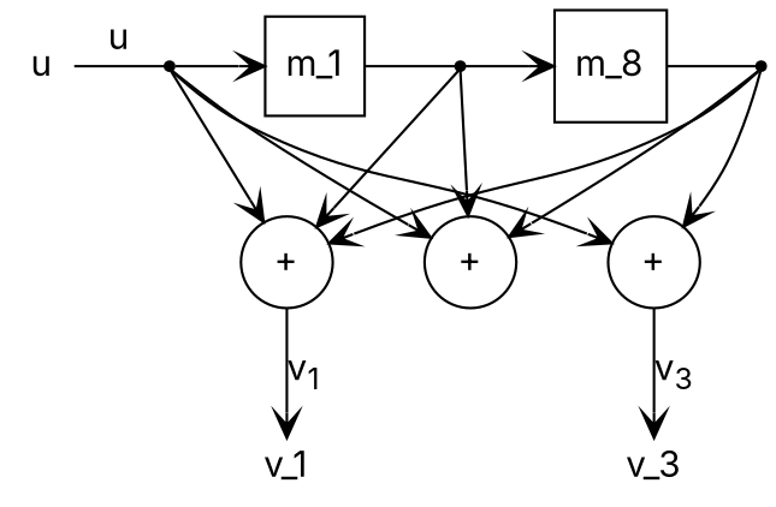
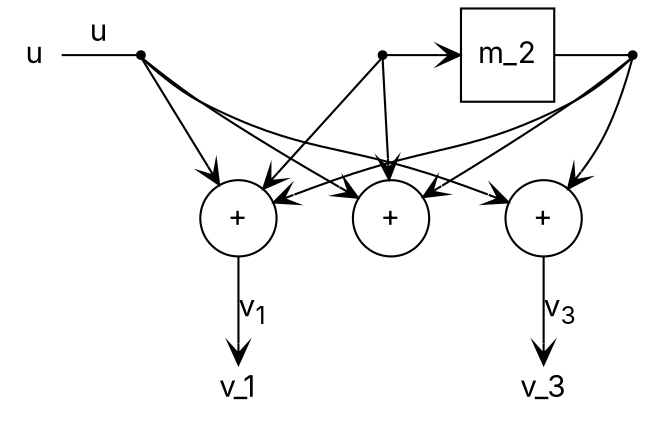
  digraph {
    fontname=Inter
    node [fontname=Inter shape=none]
    edge [arrowhead=vee fontname=Inter]
    u [fixedsize=false height=0 width=0]
    d_1 [shape=point]
-   m_1 [shape=square]
    d_2 [shape=point]
-   m_2 [shape=square label=m_8]
+   m_2 [shape=square]
    d_3 [shape=point]
    n7 [label="+" shape=circle]
    n8 [label="+" shape=circle]
    n9 [label="+" shape=circle]
    v_1 [fixedsize=false height=0 width=0]
    v_3 [fixedsize=false height=0 width=0]
    subgraph sub_1 {
      rank=same
      u
      d_1
-     m_1
      d_2
      m_2
      d_3
    }
    subgraph sub_2 {
      rank=same
      n7
      n8
      n9
    }
    subgraph sub_3 {
      rank=same
      v_1
      v_3
    }
    u -> d_1 [arrowhead=none label=u]
-   d_1 -> m_1
    d_1 -> n7
    d_1 -> n8
    d_1 -> n9
-   m_1 -> d_2 [arrowhead=none]
    d_2 -> m_2
    d_2 -> n7
    d_2 -> n8
    m_2 -> d_3 [arrowhead=none]
    d_3 -> n7
    d_3 -> n8
    d_3 -> n9
    n7 -> n8 [style=invis]
    n7 -> v_1 [label=<v<SUB>1</SUB>>]
    n8 -> n9 [style=invis]
    n9 -> v_3 [label=<v<SUB>3</SUB>>]
  }
